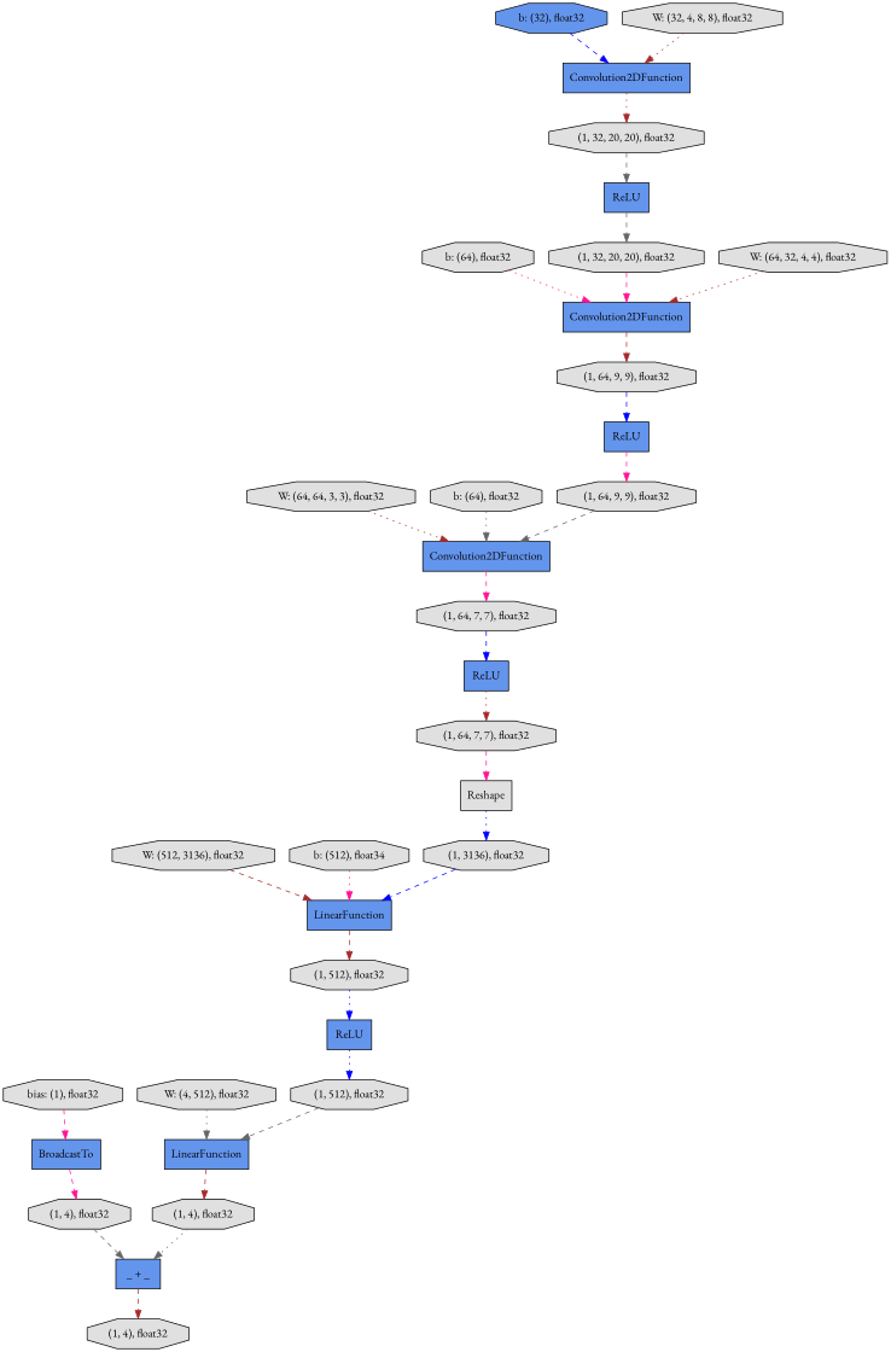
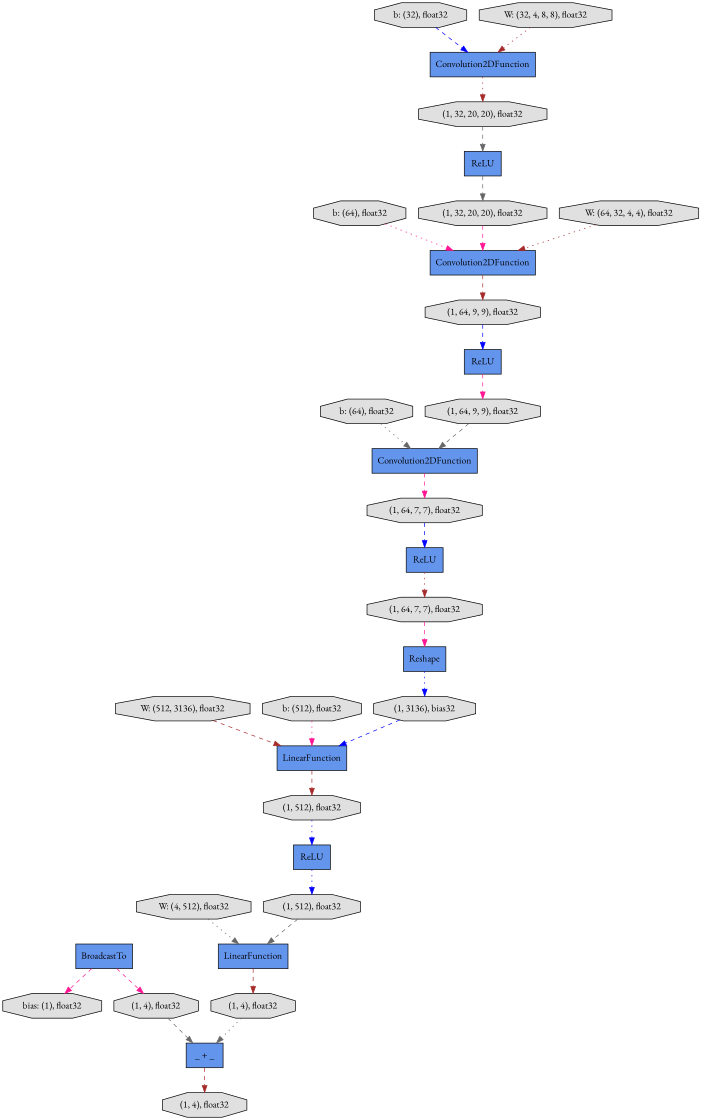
  digraph {
    fontname="EB Garamond"
    rankdir=TB
    node [fillcolor="#E0E0E0" fontname="EB Garamond" shape=octagon style=filled]
    edge [color=brown fontname="EB Garamond" style=dashed]
    n1 [label="(1, 64, 9, 9), float32"]
    n2 [fillcolor="#6495ED" label=Convolution2DFunction shape=record]
    n3 [label="(1, 64, 7, 7), float32"]
    n4 [fillcolor="#6495ED" label=ReLU shape=record]
    n5 [label="(1, 64, 7, 7), float32"]
-   n6 [label=Reshape shape=record]
+   n6 [fillcolor="#6495ED" label=Reshape shape=record]
    n7 [label="bias: (1), float32"]
    n8 [fillcolor="#6495ED" label=BroadcastTo shape=record]
    n9 [label="(1, 4), float32"]
    n10 [label="b: (64), float32"]
    n11 [fillcolor="#6495ED" label=Convolution2DFunction shape=record]
    n12 [label="(1, 64, 9, 9), float32"]
    n13 [label="(1, 4), float32"]
-   n14 [label="W: (64, 64, 3, 3), float32"]
-   n15 [label="(1, 3136), float32"]
+   n15 [label="(1, 3136), bias32"]
    n16 [fillcolor="#6495ED" label=LinearFunction shape=record]
    n17 [label="(1, 512), float32"]
    n18 [fillcolor="#6495ED" label=ReLU shape=record]
    n19 [label="b: (64), float32"]
    n20 [fillcolor="#6495ED" label=LinearFunction shape=record]
    n21 [label="(1, 4), float32"]
    n22 [fillcolor="#6495ED" label="_ + _" shape=record]
    n23 [label="(1, 512), float32"]
    n24 [fillcolor="#6495ED" label=ReLU shape=record]
    n25 [label="(1, 32, 20, 20), float32"]
    n26 [fillcolor="#6495ED" label=Convolution2DFunction shape=record]
    n27 [label="(1, 32, 20, 20), float32"]
    n28 [label="W: (512, 3136), float32"]
    n29 [fillcolor="#6495ED" label=ReLU shape=record]
-   n30 [label="b: (512), float34"]
+   n30 [label="b: (512), float32"]
    n31 [label="W: (64, 32, 4, 4), float32"]
-   n32 [fillcolor="#6495ED" label="b: (32), float32"]
+   n32 [label="b: (32), float32"]
    n33 [label="W: (32, 4, 8, 8), float32"]
    n34 [label="W: (4, 512), float32"]
    n1 -> n2 [color=gray40]
    n2 -> n3 [color=deeppink]
    n3 -> n4 [color=blue]
    n4 -> n5 [style=dotted]
    n5 -> n6 [color=deeppink]
    n6 -> n15 [color=blue style=dotted]
-   n7 -> n8 [color=deeppink]
+   n8 -> n7 [color=deeppink]
    n8 -> n9 [color=deeppink]
    n9 -> n22 [color=gray40]
    n10 -> n11 [color=deeppink style=dotted]
    n11 -> n12
    n12 -> n29 [color=blue]
-   n14 -> n2 [style=dotted]
    n15 -> n16 [color=blue]
    n16 -> n17
    n17 -> n18 [color=blue style=dotted]
    n18 -> n23 [color=blue style=dotted]
    n19 -> n2 [color=gray40 style=dotted]
    n20 -> n21
    n21 -> n22 [color=gray40 style=dotted]
    n22 -> n13
    n23 -> n20 [color=gray40]
    n24 -> n25 [color=gray40]
    n25 -> n11 [color=deeppink]
    n26 -> n27 [style=dotted]
    n27 -> n24 [color=gray40]
    n28 -> n16
    n29 -> n1 [color=deeppink]
    n30 -> n16 [color=deeppink style=dotted]
    n31 -> n11 [style=dotted]
    n32 -> n26 [color=blue]
    n33 -> n26 [style=dotted]
    n34 -> n20 [color=gray40 style=dotted]
  }
